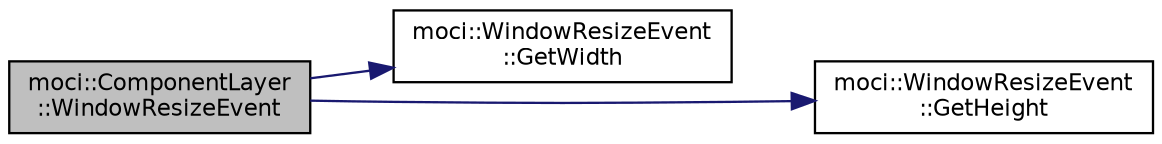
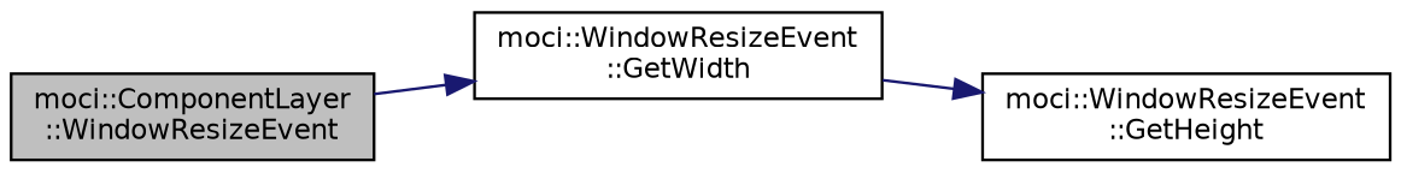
  digraph {
    rankdir=LR
    node [color=black fillcolor=white fontname=Helvetica fontsize=10 shape=record style=filled]
    edge [color=midnightblue fontname=Helvetica fontsize=10 labelfontname=Helvetica labelfontsize=10 style=solid]
    n1 [fillcolor=grey75 fontcolor=black height=0.2 label="moci::ComponentLayer\l::WindowResizeEvent" width=0.4]
    n2 [height=0.2 label="moci::WindowResizeEvent\l::GetWidth" width=0.4]
    n3 [height=0.2 label="moci::WindowResizeEvent\l::GetHeight" width=0.4]
    n1 -> n2
-   n1 -> n3
+   n2 -> n3
  }
